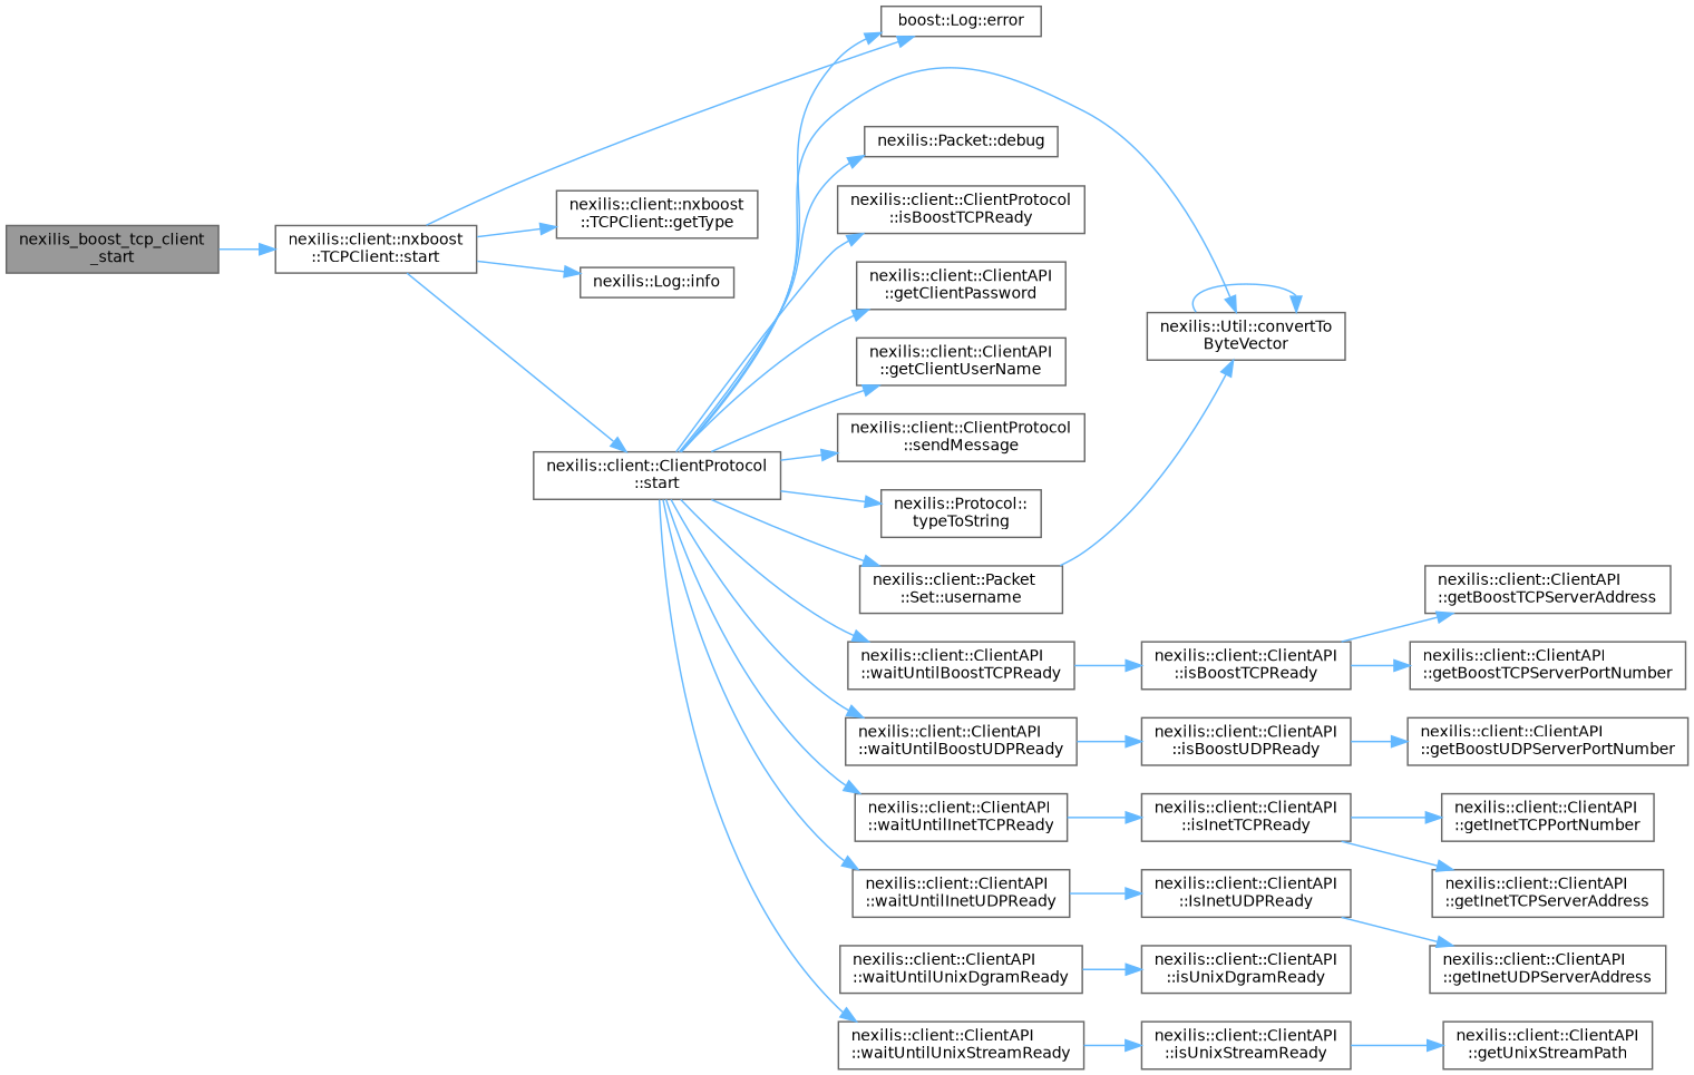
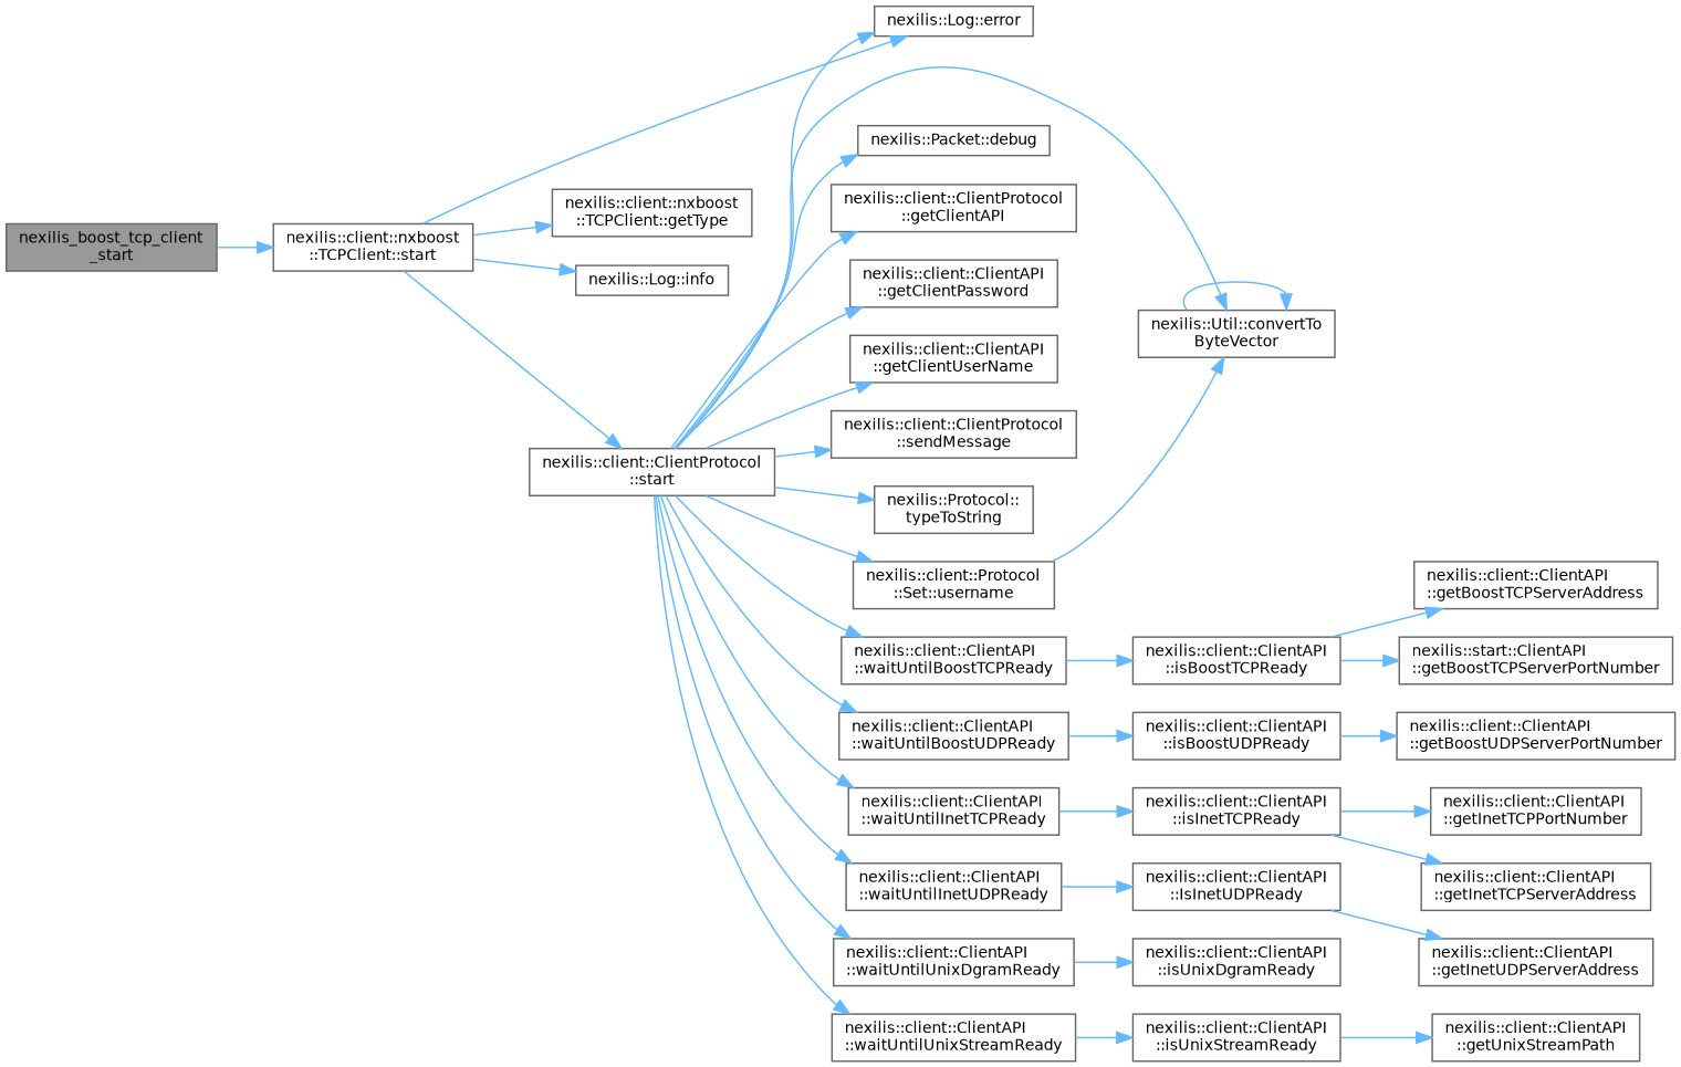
  digraph {
    rankdir=LR
    node [color=grey40 fillcolor=white fontname=Helvetica fontsize=10 shape=box style=filled]
    edge [color=steelblue1 fontname=Helvetica fontsize=10 labelfontname=Helvetica labelfontsize=10 style=solid]
    n1 [color=gray40 fillcolor=grey60 fontcolor=black height=0.2 label="nexilis_boost_tcp_client\l_start" width=0.4]
    n2 [height=0.2 label="nexilis::client::nxboost\l::TCPClient::start" width=0.4]
-   n3 [height=0.2 label="boost::Log::error" width=0.4]
+   n3 [height=0.2 label="nexilis::Log::error" width=0.4]
    n4 [height=0.2 label="nexilis::client::nxboost\l::TCPClient::getType" width=0.4]
    n5 [height=0.2 label="nexilis::Log::info" width=0.4]
    n6 [height=0.2 label="nexilis::client::ClientProtocol\l::start" width=0.4]
    n7 [height=0.2 label="nexilis::Util::convertTo\lByteVector" width=0.4]
    n8 [height=0.2 label="nexilis::Packet::debug" width=0.4]
-   n9 [height=0.2 label="nexilis::client::ClientProtocol\l::isBoostTCPReady" width=0.4]
+   n9 [height=0.2 label="nexilis::client::ClientProtocol\l::getClientAPI" width=0.4]
    n10 [height=0.2 label="nexilis::client::ClientAPI\l::getClientPassword" width=0.4]
    n11 [height=0.2 label="nexilis::client::ClientAPI\l::getClientUserName" width=0.4]
    n12 [height=0.2 label="nexilis::client::ClientProtocol\l::sendMessage" width=0.4]
    n13 [height=0.2 label="nexilis::Protocol::\ltypeToString" width=0.4]
-   n14 [height=0.2 label="nexilis::client::Packet\l::Set::username" width=0.4]
+   n14 [height=0.2 label="nexilis::client::Protocol\l::Set::username" width=0.4]
    n15 [height=0.2 label="nexilis::client::ClientAPI\l::waitUntilBoostTCPReady" width=0.4]
    n16 [height=0.2 label="nexilis::client::ClientAPI\l::waitUntilBoostUDPReady" width=0.4]
    n17 [height=0.2 label="nexilis::client::ClientAPI\l::waitUntilInetTCPReady" width=0.4]
    n18 [height=0.2 label="nexilis::client::ClientAPI\l::waitUntilInetUDPReady" width=0.4]
    n19 [height=0.2 label="nexilis::client::ClientAPI\l::waitUntilUnixDgramReady" width=0.4]
    n20 [height=0.2 label="nexilis::client::ClientAPI\l::waitUntilUnixStreamReady" width=0.4]
    n21 [height=0.2 label="nexilis::client::ClientAPI\l::isBoostTCPReady" width=0.4]
    n22 [height=0.2 label="nexilis::client::ClientAPI\l::isBoostUDPReady" width=0.4]
    n23 [height=0.2 label="nexilis::client::ClientAPI\l::isInetTCPReady" width=0.4]
    n24 [height=0.2 label="nexilis::client::ClientAPI\l::IsInetUDPReady" width=0.4]
    n25 [height=0.2 label="nexilis::client::ClientAPI\l::isUnixDgramReady" width=0.4]
    n26 [height=0.2 label="nexilis::client::ClientAPI\l::isUnixStreamReady" width=0.4]
    n27 [height=0.2 label="nexilis::client::ClientAPI\l::getBoostTCPServerAddress" width=0.4]
-   n28 [height=0.2 label="nexilis::client::ClientAPI\l::getBoostTCPServerPortNumber" width=0.4]
+   n28 [height=0.2 label="nexilis::start::ClientAPI\l::getBoostTCPServerPortNumber" width=0.4]
    n29 [height=0.2 label="nexilis::client::ClientAPI\l::getBoostUDPServerPortNumber" width=0.4]
    n30 [height=0.2 label="nexilis::client::ClientAPI\l::getInetTCPPortNumber" width=0.4]
    n31 [height=0.2 label="nexilis::client::ClientAPI\l::getInetTCPServerAddress" width=0.4]
    n32 [height=0.2 label="nexilis::client::ClientAPI\l::getInetUDPServerAddress" width=0.4]
    n33 [height=0.2 label="nexilis::client::ClientAPI\l::getUnixStreamPath" width=0.4]
    n1 -> n2
    n2 -> n3
    n2 -> n4
    n2 -> n5
    n2 -> n6
    n6 -> n3
    n6 -> n7
    n6 -> n8
    n6 -> n9
    n6 -> n10
    n6 -> n11
    n6 -> n12
    n6 -> n13
    n6 -> n14
    n6 -> n15
    n6 -> n16
    n6 -> n17
    n6 -> n18
+   n6 -> n19
    n6 -> n20
    n7 -> n7
    n14 -> n7
    n15 -> n21
    n16 -> n22
    n17 -> n23
    n18 -> n24
    n19 -> n25
    n20 -> n26
    n21 -> n27
    n21 -> n28
    n22 -> n29
    n23 -> n30
    n23 -> n31
    n24 -> n32
    n26 -> n33
  }
